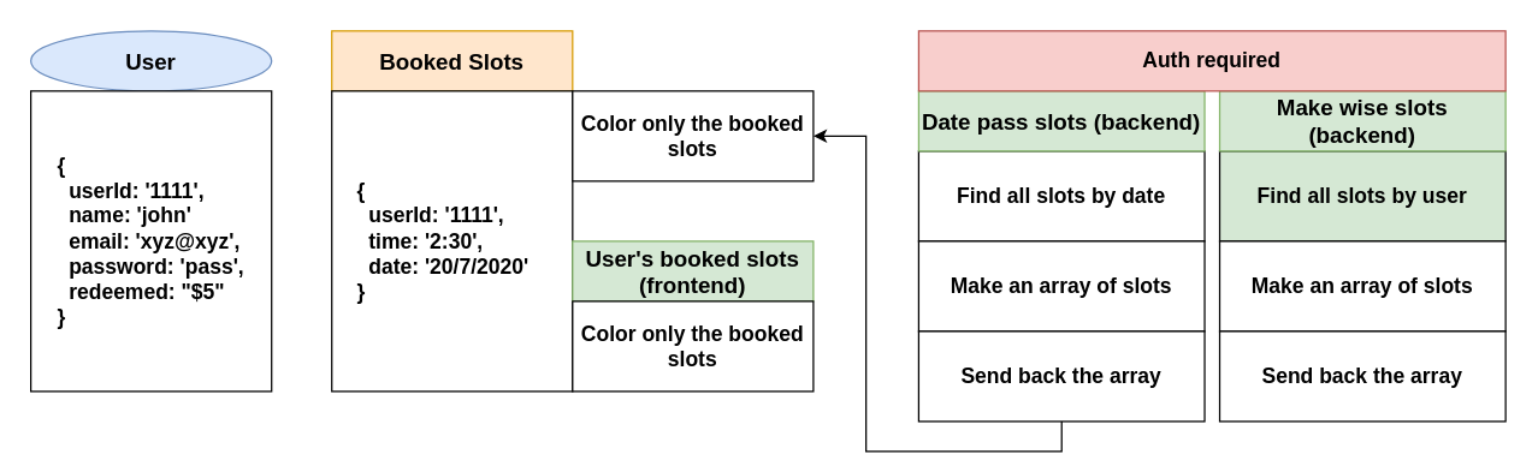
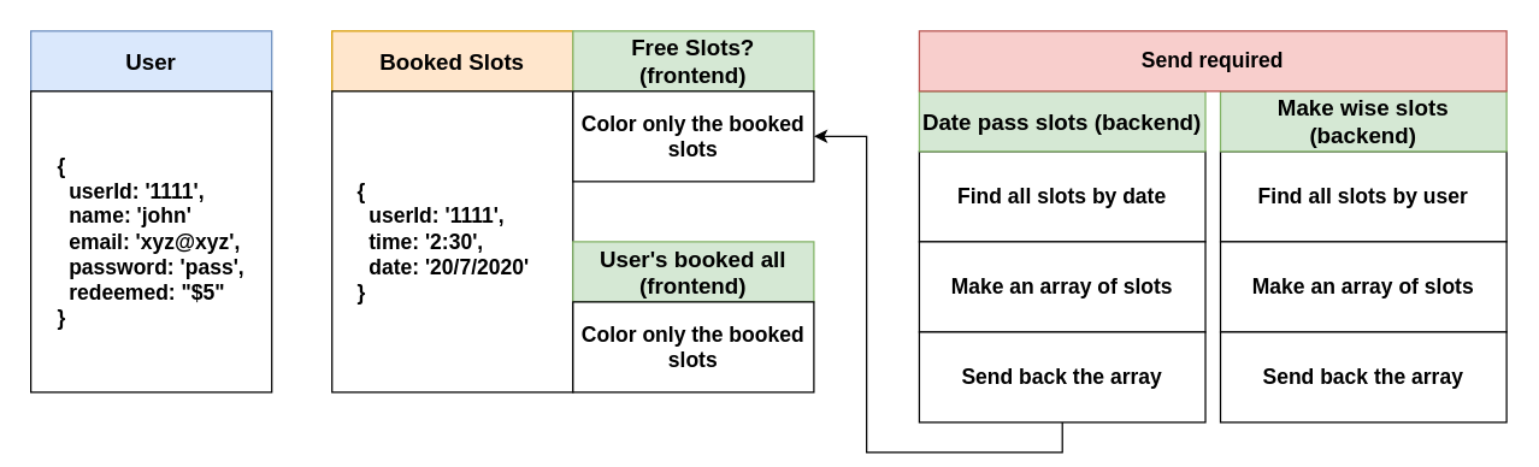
  <mxCell id="0" />
  <mxCell id="1" parent="0" />
- <mxCell id="2" value="&lt;font style=&quot;font-size: 15px&quot;&gt;&lt;b&gt;User&lt;/b&gt;&lt;/font&gt;" style="ellipse;whiteSpace=wrap;html=1;fillColor=#dae8fc;strokeColor=#6c8ebf;" parent="1" vertex="1"><mxGeometry x="20" y="20" width="160" height="40" as="geometry" /></mxCell>
+ <mxCell id="2" value="&lt;font style=&quot;font-size: 15px&quot;&gt;&lt;b&gt;User&lt;/b&gt;&lt;/font&gt;" style="rounded=0;whiteSpace=wrap;html=1;fillColor=#dae8fc;strokeColor=#6c8ebf;" parent="1" vertex="1"><mxGeometry x="20" y="20" width="160" height="40" as="geometry" /></mxCell>
  <mxCell id="3" value="&lt;b&gt;&lt;font style=&quot;font-size: 15px&quot;&gt;Booked Slots&lt;/font&gt;&lt;/b&gt;" style="rounded=0;whiteSpace=wrap;html=1;fillColor=#ffe6cc;strokeColor=#d79b00;" parent="1" vertex="1"><mxGeometry x="220" y="20" width="160" height="40" as="geometry" /></mxCell>
  <mxCell id="4" value="&lt;div style=&quot;text-align: justify ; font-size: 14px&quot;&gt;&lt;span&gt;&lt;font style=&quot;font-size: 14px&quot;&gt;&lt;b&gt;{&amp;nbsp;&lt;/b&gt;&lt;/font&gt;&lt;/span&gt;&lt;/div&gt;&lt;font style=&quot;font-size: 14px&quot;&gt;&lt;b&gt;&lt;div style=&quot;text-align: justify&quot;&gt;&lt;span&gt;&amp;nbsp; userId: '1111',&lt;/span&gt;&lt;/div&gt;&lt;div style=&quot;text-align: justify&quot;&gt;&lt;span&gt;&amp;nbsp; time: '2:30',&lt;/span&gt;&lt;/div&gt;&lt;div style=&quot;text-align: justify&quot;&gt;&lt;span&gt;&amp;nbsp; date: '20/7/2020'&amp;nbsp; &amp;nbsp;&lt;/span&gt;&lt;/div&gt;&lt;div style=&quot;text-align: justify&quot;&gt;&lt;span&gt;}&lt;/span&gt;&lt;/div&gt;&lt;/b&gt;&lt;/font&gt;" style="rounded=0;whiteSpace=wrap;html=1;align=center;" parent="1" vertex="1"><mxGeometry x="220" y="60" width="160" height="200" as="geometry" /></mxCell>
  <mxCell id="5" value="&lt;div style=&quot;text-align: justify ; font-size: 14px&quot;&gt;&lt;span&gt;&lt;font style=&quot;font-size: 14px&quot;&gt;&lt;b&gt;{&amp;nbsp;&lt;/b&gt;&lt;/font&gt;&lt;/span&gt;&lt;/div&gt;&lt;font style=&quot;font-size: 14px&quot;&gt;&lt;b&gt;&lt;div style=&quot;text-align: justify&quot;&gt;&lt;span&gt;&amp;nbsp; userId: '1111',&lt;/span&gt;&lt;/div&gt;&lt;div style=&quot;text-align: justify&quot;&gt;&lt;span&gt;&amp;nbsp; name: 'john'&lt;/span&gt;&lt;/div&gt;&lt;div style=&quot;text-align: justify&quot;&gt;&lt;span&gt;&amp;nbsp; email: 'xyz@xyz',&lt;/span&gt;&lt;/div&gt;&lt;div style=&quot;text-align: justify&quot;&gt;&lt;span&gt;&amp;nbsp; password: 'pass',&lt;/span&gt;&lt;/div&gt;&lt;div style=&quot;text-align: justify&quot;&gt;&amp;nbsp; redeemed: &quot;$5&quot;&lt;/div&gt;&lt;div style=&quot;text-align: justify&quot;&gt;&lt;span&gt;}&lt;/span&gt;&lt;/div&gt;&lt;/b&gt;&lt;/font&gt;" style="rounded=0;whiteSpace=wrap;html=1;align=center;" parent="1" vertex="1"><mxGeometry x="20" y="60" width="160" height="200" as="geometry" /></mxCell>
+ <mxCell id="6" value="&lt;b&gt;&lt;font style=&quot;font-size: 15px&quot;&gt;Free Slots?&lt;br&gt;(frontend)&lt;br&gt;&lt;/font&gt;&lt;/b&gt;" style="rounded=0;whiteSpace=wrap;html=1;fillColor=#d5e8d4;strokeColor=#82b366;" parent="1" vertex="1"><mxGeometry x="380" y="20" width="160" height="40" as="geometry" /></mxCell>
  <mxCell id="7" value="&lt;b&gt;&lt;font style=&quot;font-size: 14px&quot;&gt;Color only the booked slots&lt;/font&gt;&lt;/b&gt;" style="rounded=0;whiteSpace=wrap;html=1;" parent="1" vertex="1"><mxGeometry x="380" y="60" width="160" height="60" as="geometry" /></mxCell>
  <mxCell id="8" value="&lt;b&gt;&lt;font style=&quot;font-size: 14px&quot;&gt;Find all slots by date&lt;/font&gt;&lt;/b&gt;" style="rounded=0;whiteSpace=wrap;html=1;" parent="1" vertex="1"><mxGeometry x="610" y="100" width="190" height="60" as="geometry" /></mxCell>
  <mxCell id="9" value="&lt;b&gt;&lt;font style=&quot;font-size: 14px&quot;&gt;Make an array of slots&lt;/font&gt;&lt;/b&gt;" style="rounded=0;whiteSpace=wrap;html=1;" parent="1" vertex="1"><mxGeometry x="610" y="160" width="190" height="60" as="geometry" /></mxCell>
  <mxCell id="10" style="edgeStyle=orthogonalEdgeStyle;rounded=0;orthogonalLoop=1;jettySize=auto;html=1;exitX=0.5;exitY=1;exitDx=0;exitDy=0;entryX=1;entryY=0.5;entryDx=0;entryDy=0;" parent="1" source="11" target="7" edge="1"><mxGeometry relative="1" as="geometry" /></mxCell>
  <mxCell id="11" value="&lt;b&gt;&lt;font style=&quot;font-size: 14px&quot;&gt;Send back the array&lt;/font&gt;&lt;/b&gt;" style="rounded=0;whiteSpace=wrap;html=1;" parent="1" vertex="1"><mxGeometry x="610" y="220" width="190" height="60" as="geometry" /></mxCell>
  <mxCell id="12" value="&lt;b&gt;&lt;font style=&quot;font-size: 15px&quot;&gt;Date pass slots (backend)&lt;br&gt;&lt;/font&gt;&lt;/b&gt;" style="rounded=0;whiteSpace=wrap;html=1;fillColor=#d5e8d4;strokeColor=#82b366;" parent="1" vertex="1"><mxGeometry x="610" y="60" width="190" height="40" as="geometry" /></mxCell>
- <mxCell id="13" value="&lt;b&gt;&lt;font style=&quot;font-size: 14px&quot;&gt;Find all slots by user&lt;/font&gt;&lt;/b&gt;" style="rounded=0;whiteSpace=wrap;html=1;fillColor=#d5e8d4;" parent="1" vertex="1"><mxGeometry x="810" y="100" width="190" height="60" as="geometry" /></mxCell>
+ <mxCell id="13" value="&lt;b&gt;&lt;font style=&quot;font-size: 14px&quot;&gt;Find all slots by user&lt;/font&gt;&lt;/b&gt;" style="rounded=0;whiteSpace=wrap;html=1;" parent="1" vertex="1"><mxGeometry x="810" y="100" width="190" height="60" as="geometry" /></mxCell>
  <mxCell id="14" value="&lt;b&gt;&lt;font style=&quot;font-size: 14px&quot;&gt;Make an array of slots&lt;/font&gt;&lt;/b&gt;" style="rounded=0;whiteSpace=wrap;html=1;" parent="1" vertex="1"><mxGeometry x="810" y="160" width="190" height="60" as="geometry" /></mxCell>
  <mxCell id="15" value="&lt;b&gt;&lt;font style=&quot;font-size: 14px&quot;&gt;Send back the array&lt;/font&gt;&lt;/b&gt;" style="rounded=0;whiteSpace=wrap;html=1;" parent="1" vertex="1"><mxGeometry x="810" y="220" width="190" height="60" as="geometry" /></mxCell>
  <mxCell id="16" value="&lt;b&gt;&lt;font style=&quot;font-size: 15px&quot;&gt;Make wise slots (backend)&lt;br&gt;&lt;/font&gt;&lt;/b&gt;" style="rounded=0;whiteSpace=wrap;html=1;fillColor=#d5e8d4;strokeColor=#82b366;" parent="1" vertex="1"><mxGeometry x="810" y="60" width="190" height="40" as="geometry" /></mxCell>
- <mxCell id="17" value="&lt;b&gt;&lt;font style=&quot;font-size: 14px&quot;&gt;Auth required&lt;/font&gt;&lt;/b&gt;" style="rounded=0;whiteSpace=wrap;html=1;fillColor=#f8cecc;strokeColor=#b85450;" parent="1" vertex="1"><mxGeometry x="610" y="20" width="390" height="40" as="geometry" /></mxCell>
- <mxCell id="18" value="&lt;b&gt;&lt;font style=&quot;font-size: 15px&quot;&gt;User's booked slots&lt;br&gt;(frontend)&lt;br&gt;&lt;/font&gt;&lt;/b&gt;" style="rounded=0;whiteSpace=wrap;html=1;fillColor=#d5e8d4;strokeColor=#82b366;" parent="1" vertex="1"><mxGeometry x="380" y="160" width="160" height="40" as="geometry" /></mxCell>
+ <mxCell id="17" value="&lt;b&gt;&lt;font style=&quot;font-size: 14px&quot;&gt;Send required&lt;/font&gt;&lt;/b&gt;" style="rounded=0;whiteSpace=wrap;html=1;fillColor=#f8cecc;strokeColor=#b85450;" parent="1" vertex="1"><mxGeometry x="610" y="20" width="390" height="40" as="geometry" /></mxCell>
+ <mxCell id="18" value="&lt;b&gt;&lt;font style=&quot;font-size: 15px&quot;&gt;User's booked all&lt;br&gt;(frontend)&lt;br&gt;&lt;/font&gt;&lt;/b&gt;" style="rounded=0;whiteSpace=wrap;html=1;fillColor=#d5e8d4;strokeColor=#82b366;" parent="1" vertex="1"><mxGeometry x="380" y="160" width="160" height="40" as="geometry" /></mxCell>
  <mxCell id="19" value="&lt;b&gt;&lt;font style=&quot;font-size: 14px&quot;&gt;Color only the booked slots&lt;/font&gt;&lt;/b&gt;" style="rounded=0;whiteSpace=wrap;html=1;" parent="1" vertex="1"><mxGeometry x="380" y="200" width="160" height="60" as="geometry" /></mxCell>
